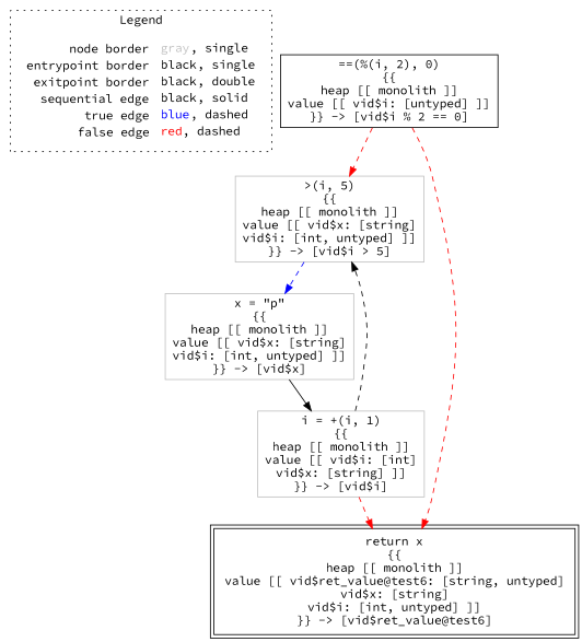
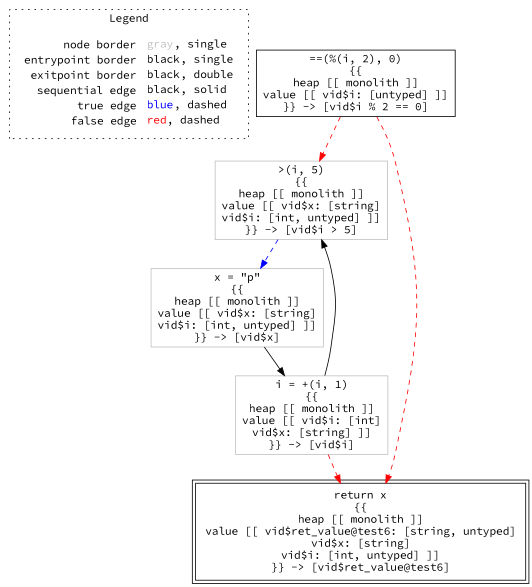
  digraph {
    fontname="Source Code Pro"
    node [fontname="Source Code Pro" shape=rect color=gray]
    edge [color=red fontname="Source Code Pro" style=dashed]
    n1 [label=<<table border="0" cellpadding="2" cellspacing="0" cellborder="0"><tr><td align="right">node border&nbsp;</td><td align="left"><font color="gray">gray</font>, single</td></tr><tr><td align="right">entrypoint border&nbsp;</td><td align="left"><font color="black">black</font>, single</td></tr><tr><td align="right">exitpoint border&nbsp;</td><td align="left"><font color="black">black</font>, double</td></tr><tr><td align="right">sequential edge&nbsp;</td><td align="left"><font color="black">black</font>, solid</td></tr><tr><td align="right">true edge&nbsp;</td><td align="left"><font color="blue">blue</font>, dashed</td></tr><tr><td align="right">false edge&nbsp;</td><td align="left"><font color="red">red</font>, dashed</td></tr></table>> shape=plaintext color=""]
    n2 [color=black label=<==(%(i, 2), 0)<BR/>{{<BR/>heap [[ monolith ]]<BR/>value [[ vid$i: [untyped] ]]<BR/>}} -&gt; [vid$i % 2 == 0]>]
    n3 [label=<&gt;(i, 5)<BR/>{{<BR/>heap [[ monolith ]]<BR/>value [[ vid$x: [string]<BR/>vid$i: [int, untyped] ]]<BR/>}} -&gt; [vid$i &gt; 5]>]
    n4 [color=black label=<return x<BR/>{{<BR/>heap [[ monolith ]]<BR/>value [[ vid$ret_value@test6: [string, untyped]<BR/>vid$x: [string]<BR/>vid$i: [int, untyped] ]]<BR/>}} -&gt; [vid$ret_value@test6]> peripheries=2]
    n5 [label=<x = &quot;p&quot;<BR/>{{<BR/>heap [[ monolith ]]<BR/>value [[ vid$x: [string]<BR/>vid$i: [int, untyped] ]]<BR/>}} -&gt; [vid$x]>]
    n6 [label=<i = +(i, 1)<BR/>{{<BR/>heap [[ monolith ]]<BR/>value [[ vid$i: [int]<BR/>vid$x: [string] ]]<BR/>}} -&gt; [vid$i]>]
    subgraph cluster_1 {
      label=Legend
      style=dotted
      n1
    }
    n2 -> n3
    n2 -> n4
    n3 -> n5 [color=blue]
    n5 -> n6 [color=black style=""]
-   n6 -> n3 [color=black]
+   n6 -> n3 [color=black style=""]
    n6 -> n4
  }
